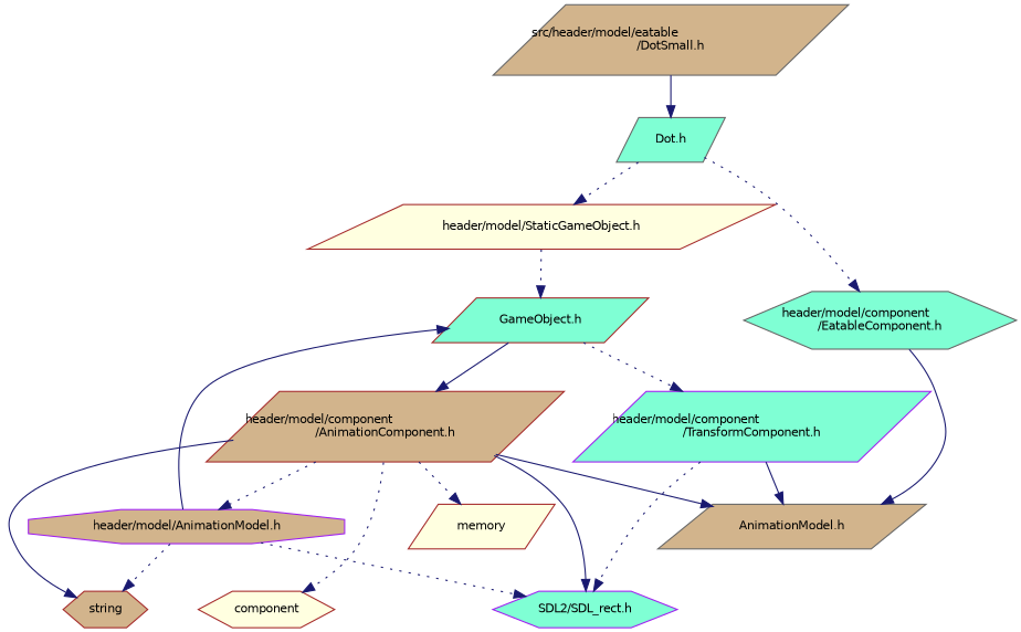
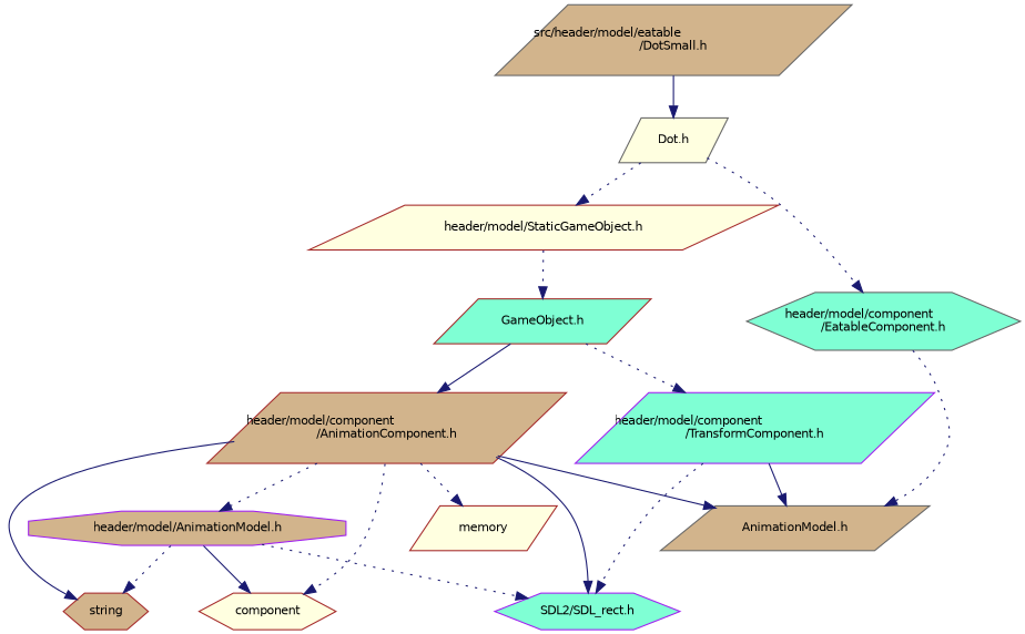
  digraph {
    node [color=brown fillcolor=tan fontname=Helvetica fontsize=10 shape=parallelogram style=filled]
    edge [color=midnightblue fontname=Helvetica fontsize=10 labelfontname=Helvetica labelfontsize=10 style=dotted]
    n1 [color=gray40 fontcolor=black height=0.2 label="src/header/model/eatable\l/DotSmall.h" width=0.4]
-   n2 [color=gray40 fillcolor=aquamarine height=0.2 label="Dot.h" width=0.4]
+   n2 [color=gray40 fillcolor=lightyellow height=0.2 label="Dot.h" width=0.4]
    n3 [fillcolor=lightyellow height=0.2 label="header/model/StaticGameObject.h" width=0.4]
    n4 [color=gray40 fillcolor=aquamarine height=0.2 label="header/model/component\l/EatableComponent.h" shape=hexagon width=0.4]
    n5 [fillcolor=aquamarine height=0.2 label="GameObject.h" width=0.4]
    n6 [color=gray40 height=0.2 label="AnimationModel.h" width=0.4]
    n7 [color=purple fillcolor=aquamarine height=0.2 label="header/model/component\l/TransformComponent.h" width=0.4]
    n8 [height=0.2 label="header/model/component\l/AnimationComponent.h" width=0.4]
    n9 [color=purple fillcolor=aquamarine height=0.2 label="SDL2/SDL_rect.h" shape=hexagon width=0.4]
    n10 [height=0.2 label=string shape=hexagon width=0.4]
    n11 [fillcolor=lightyellow height=0.2 label=component shape=hexagon width=0.4]
    n12 [fillcolor=lightyellow height=0.2 label=memory width=0.4]
    n13 [color=purple height=0.2 label="header/model/AnimationModel.h" shape=octagon width=0.4]
    n1 -> n2 [style=solid]
    n2 -> n3
    n2 -> n4
    n3 -> n5
-   n4 -> n6 [style=solid]
+   n4 -> n6
    n5 -> n7
    n5 -> n8 [style=solid]
    n7 -> n6 [style=solid]
    n7 -> n9
    n8 -> n6 [style=solid]
    n8 -> n9 [style=solid]
    n8 -> n10 [style=solid]
    n8 -> n11
    n8 -> n12
    n8 -> n13
    n13 -> n9
    n13 -> n10
-   n13 -> n5 [style=solid]
+   n13 -> n11 [style=solid]
  }
